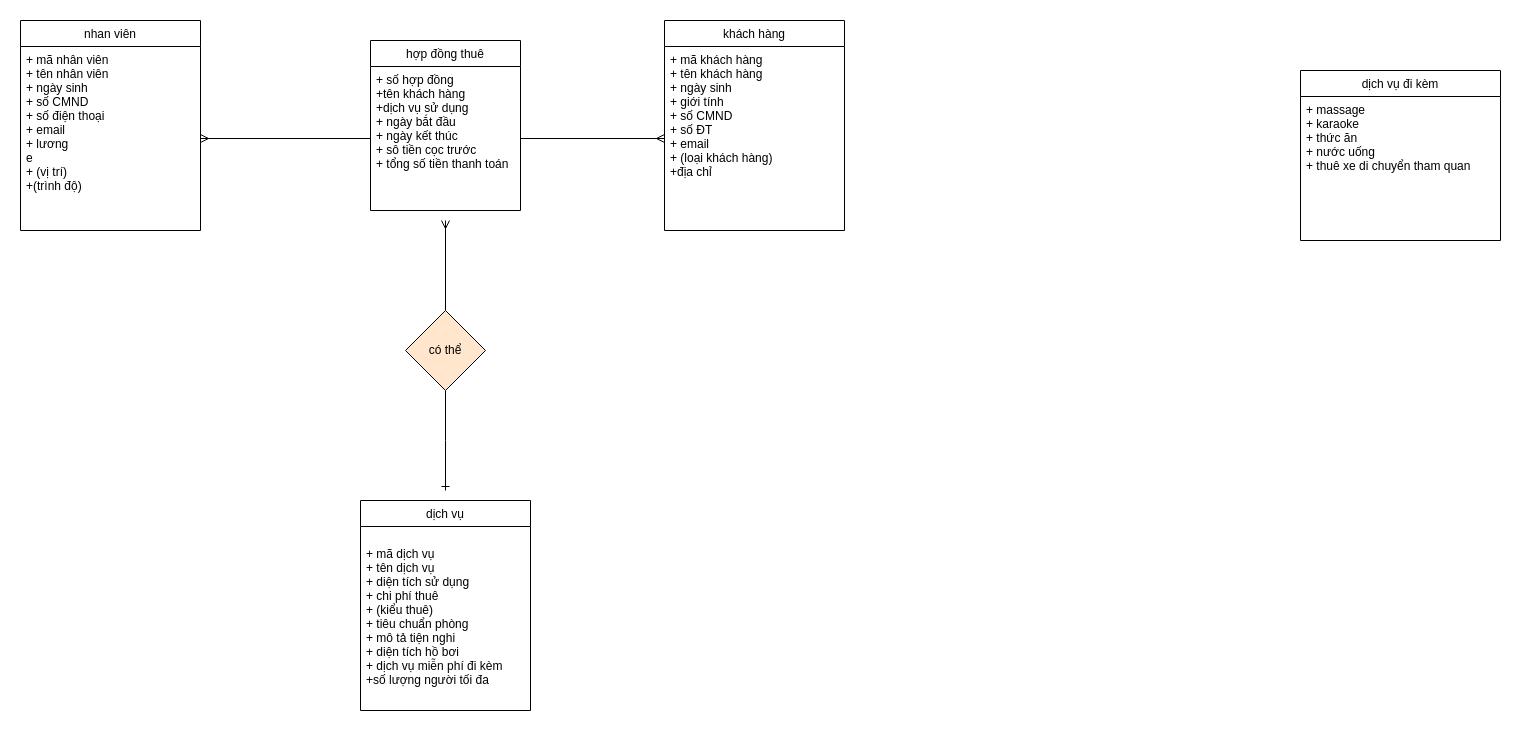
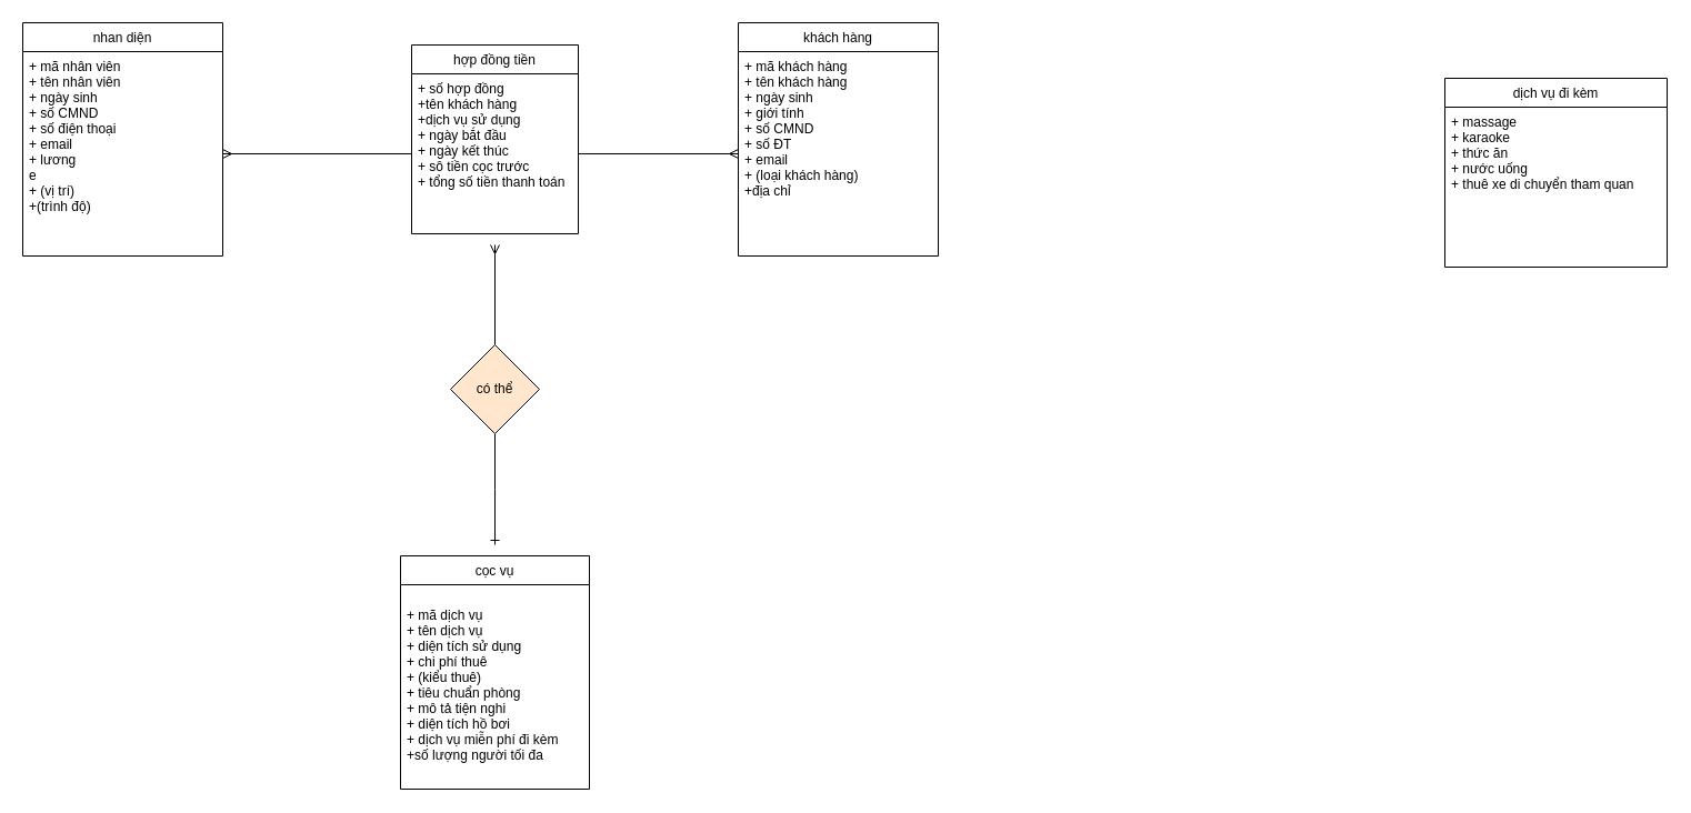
  <mxCell id="0" />
  <mxCell id="1" parent="0" />
  <mxCell id="2" value="dịch vụ đi kèm" style="swimlane;fontStyle=0;childLayout=stackLayout;horizontal=1;startSize=26;fillColor=none;horizontalStack=0;resizeParent=1;resizeParentMax=0;resizeLast=0;collapsible=1;marginBottom=0;" vertex="1" parent="1"><mxGeometry x="1300" y="70" width="200" height="170" as="geometry"><mxRectangle x="590" y="70" width="110" height="26" as="alternateBounds" /></mxGeometry></mxCell>
  <mxCell id="3" value="+ massage&#10;+ karaoke&#10;+ thức ăn&#10;+ nước uống&#10;+ thuê xe di chuyển tham quan" style="text;strokeColor=none;fillColor=none;align=left;verticalAlign=top;spacingLeft=4;spacingRight=4;overflow=hidden;rotatable=0;points=[[0,0.5],[1,0.5]];portConstraint=eastwest;" vertex="1" parent="2"><mxGeometry y="26" width="200" height="144" as="geometry" /></mxCell>
- <mxCell id="4" value="nhan viên" style="swimlane;fontStyle=0;childLayout=stackLayout;horizontal=1;startSize=26;fillColor=none;horizontalStack=0;resizeParent=1;resizeParentMax=0;resizeLast=0;collapsible=1;marginBottom=0;" vertex="1" parent="1"><mxGeometry x="20" y="20" width="180" height="210" as="geometry"><mxRectangle x="190" y="760" width="80" height="26" as="alternateBounds" /></mxGeometry></mxCell>
+ <mxCell id="4" value="nhan diện" style="swimlane;fontStyle=0;childLayout=stackLayout;horizontal=1;startSize=26;fillColor=none;horizontalStack=0;resizeParent=1;resizeParentMax=0;resizeLast=0;collapsible=1;marginBottom=0;" vertex="1" parent="1"><mxGeometry x="20" y="20" width="180" height="210" as="geometry"><mxRectangle x="190" y="760" width="80" height="26" as="alternateBounds" /></mxGeometry></mxCell>
  <mxCell id="5" value="+ mã nhân viên&#10;+ tên nhân viên&#10;+ ngày sinh&#10;+ số CMND &#10;+ số điện thoại&#10;+ email&#10;+ lương&#10;e&#10;+ (vị trí)&#10;+(trình độ)&#10;&#10;&#10;" style="text;strokeColor=none;fillColor=none;align=left;verticalAlign=top;spacingLeft=4;spacingRight=4;overflow=hidden;rotatable=0;points=[[0,0.5],[1,0.5]];portConstraint=eastwest;" vertex="1" parent="4"><mxGeometry y="26" width="180" height="184" as="geometry" /></mxCell>
  <mxCell id="6" value="khách hàng" style="swimlane;fontStyle=0;childLayout=stackLayout;horizontal=1;startSize=26;fillColor=none;horizontalStack=0;resizeParent=1;resizeParentMax=0;resizeLast=0;collapsible=1;marginBottom=0;" vertex="1" parent="1"><mxGeometry x="664" y="20" width="180" height="210" as="geometry"><mxRectangle x="190" y="760" width="80" height="26" as="alternateBounds" /></mxGeometry></mxCell>
  <mxCell id="7" value="+ mã khách hàng&#10;+ tên khách hàng&#10;+ ngày sinh&#10;+ giới tính&#10;+ số CMND&#10;+ số ĐT&#10;+ email&#10;+ (loại khách hàng)&#10;+địa chỉ" style="text;strokeColor=none;fillColor=none;align=left;verticalAlign=top;spacingLeft=4;spacingRight=4;overflow=hidden;rotatable=0;points=[[0,0.5],[1,0.5]];portConstraint=eastwest;" vertex="1" parent="6"><mxGeometry y="26" width="180" height="184" as="geometry" /></mxCell>
- <mxCell id="8" value="hợp đồng thuê" style="swimlane;fontStyle=0;childLayout=stackLayout;horizontal=1;startSize=26;fillColor=none;horizontalStack=0;resizeParent=1;resizeParentMax=0;resizeLast=0;collapsible=1;marginBottom=0;" vertex="1" parent="1"><mxGeometry x="370" y="40" width="150" height="170" as="geometry"><mxRectangle x="590" y="70" width="110" height="26" as="alternateBounds" /></mxGeometry></mxCell>
+ <mxCell id="8" value="hợp đồng tiền" style="swimlane;fontStyle=0;childLayout=stackLayout;horizontal=1;startSize=26;fillColor=none;horizontalStack=0;resizeParent=1;resizeParentMax=0;resizeLast=0;collapsible=1;marginBottom=0;" vertex="1" parent="1"><mxGeometry x="370" y="40" width="150" height="170" as="geometry"><mxRectangle x="590" y="70" width="110" height="26" as="alternateBounds" /></mxGeometry></mxCell>
  <mxCell id="9" value="+ số hợp đồng&#10;+tên khách hàng&#10;+dịch vụ sử dụng&#10;+ ngày bắt đầu&#10;+ ngày kết thúc&#10;+ sô tiền cọc trước&#10;+ tổng số tiền thanh toán" style="text;strokeColor=none;fillColor=none;align=left;verticalAlign=top;spacingLeft=4;spacingRight=4;overflow=hidden;rotatable=0;points=[[0,0.5],[1,0.5]];portConstraint=eastwest;" vertex="1" parent="8"><mxGeometry y="26" width="150" height="144" as="geometry" /></mxCell>
  <mxCell id="10" style="edgeStyle=orthogonalEdgeStyle;rounded=0;orthogonalLoop=1;jettySize=auto;html=1;entryX=0;entryY=0.5;entryDx=0;entryDy=0;endArrow=ERmany;endFill=0;" edge="1" parent="1" source="9" target="7"><mxGeometry relative="1" as="geometry" /></mxCell>
  <mxCell id="11" style="edgeStyle=orthogonalEdgeStyle;rounded=0;orthogonalLoop=1;jettySize=auto;html=1;entryX=1;entryY=0.5;entryDx=0;entryDy=0;endArrow=ERmany;endFill=0;" edge="1" parent="1" source="9" target="5"><mxGeometry relative="1" as="geometry" /></mxCell>
- <mxCell id="12" value="dịch vụ" style="swimlane;fontStyle=0;childLayout=stackLayout;horizontal=1;startSize=26;fillColor=none;horizontalStack=0;resizeParent=1;resizeParentMax=0;resizeLast=0;collapsible=1;marginBottom=0;" vertex="1" parent="1"><mxGeometry x="360" y="500" width="170" height="210" as="geometry" /></mxCell>
+ <mxCell id="12" value="cọc vụ" style="swimlane;fontStyle=0;childLayout=stackLayout;horizontal=1;startSize=26;fillColor=none;horizontalStack=0;resizeParent=1;resizeParentMax=0;resizeLast=0;collapsible=1;marginBottom=0;" vertex="1" parent="1"><mxGeometry x="360" y="500" width="170" height="210" as="geometry" /></mxCell>
  <mxCell id="13" value="&#10;+ mã dịch vụ&#10;+ tên dịch vụ&#10;+ diện tích sử dụng&#10;+ chi phí thuê&#10;+ (kiểu thuê)&#10;+ tiêu chuẩn phòng&#10;+ mô tả tiện nghi&#10;+ diện tích hồ bơi&#10;+ dịch vụ miễn phí đi kèm&#10;+số lượng người tối đa" style="text;strokeColor=none;fillColor=none;align=left;verticalAlign=top;spacingLeft=4;spacingRight=4;overflow=hidden;rotatable=0;points=[[0,0.5],[1,0.5]];portConstraint=eastwest;" vertex="1" parent="12"><mxGeometry y="26" width="170" height="184" as="geometry" /></mxCell>
  <mxCell id="14" style="edgeStyle=orthogonalEdgeStyle;rounded=0;orthogonalLoop=1;jettySize=auto;html=1;endArrow=ERone;endFill=0;" edge="1" parent="1" source="16"><mxGeometry relative="1" as="geometry"><mxPoint x="445" y="490" as="targetPoint" /></mxGeometry></mxCell>
  <mxCell id="15" style="edgeStyle=orthogonalEdgeStyle;rounded=0;orthogonalLoop=1;jettySize=auto;html=1;endArrow=ERmany;endFill=0;" edge="1" parent="1" source="16"><mxGeometry relative="1" as="geometry"><mxPoint x="445" y="220" as="targetPoint" /></mxGeometry></mxCell>
  <mxCell id="16" value="có thể" style="rhombus;whiteSpace=wrap;html=1;fillColor=#ffe6cc;" vertex="1" parent="1"><mxGeometry x="405" y="310" width="80" height="80" as="geometry" /></mxCell>
